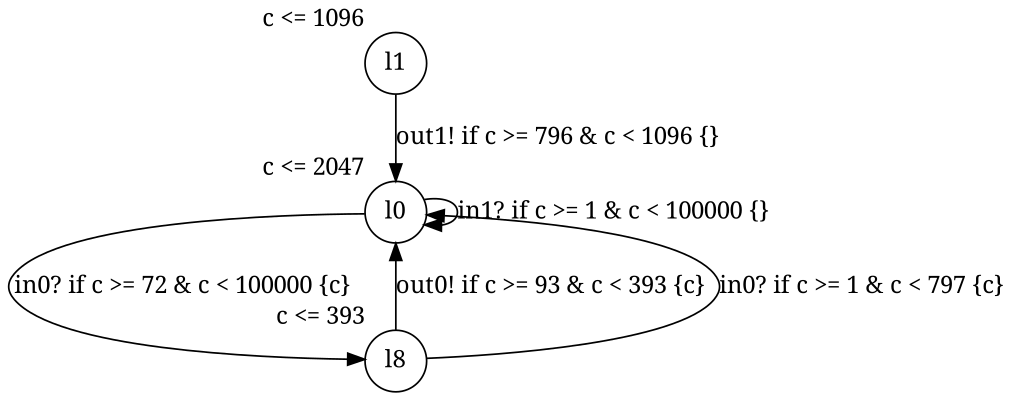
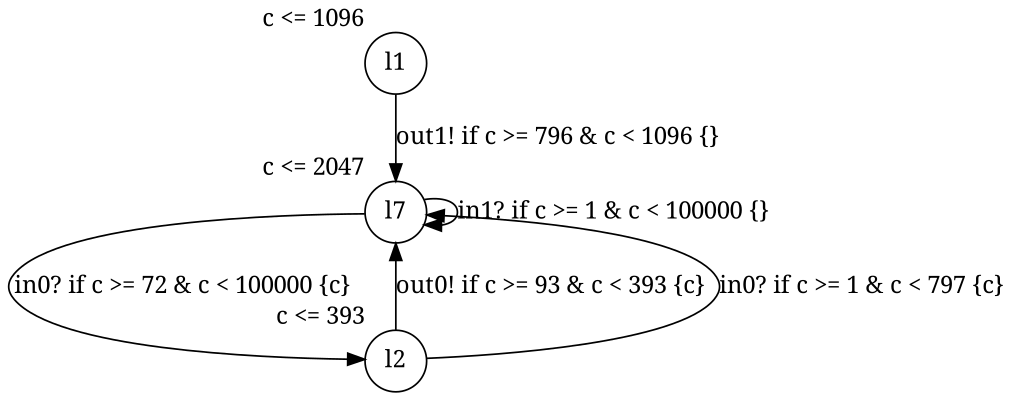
  digraph {
    fontname="Noto Serif"
    node [fontname="Noto Serif" margin=0 shape=circle]
    edge [fontname="Noto Serif"]
-   n1 [label=l0 xlabel="c <= 2047"]
-   n2 [label=l8 xlabel="c <= 393"]
+   n1 [label=l7 xlabel="c <= 2047"]
+   n2 [label=l2 xlabel="c <= 393"]
    n3 [label=l1 xlabel="c <= 1096"]
    n1 -> n1 [label="in1? if c >= 1 & c < 100000 {} "]
    n1 -> n2 [label="in0? if c >= 72 & c < 100000 {c} "]
    n2 -> n1 [label="out0! if c >= 93 & c < 393 {c} "]
    n2 -> n1 [label="in0? if c >= 1 & c < 797 {c} "]
    n3 -> n1 [label="out1! if c >= 796 & c < 1096 {} "]
  }
